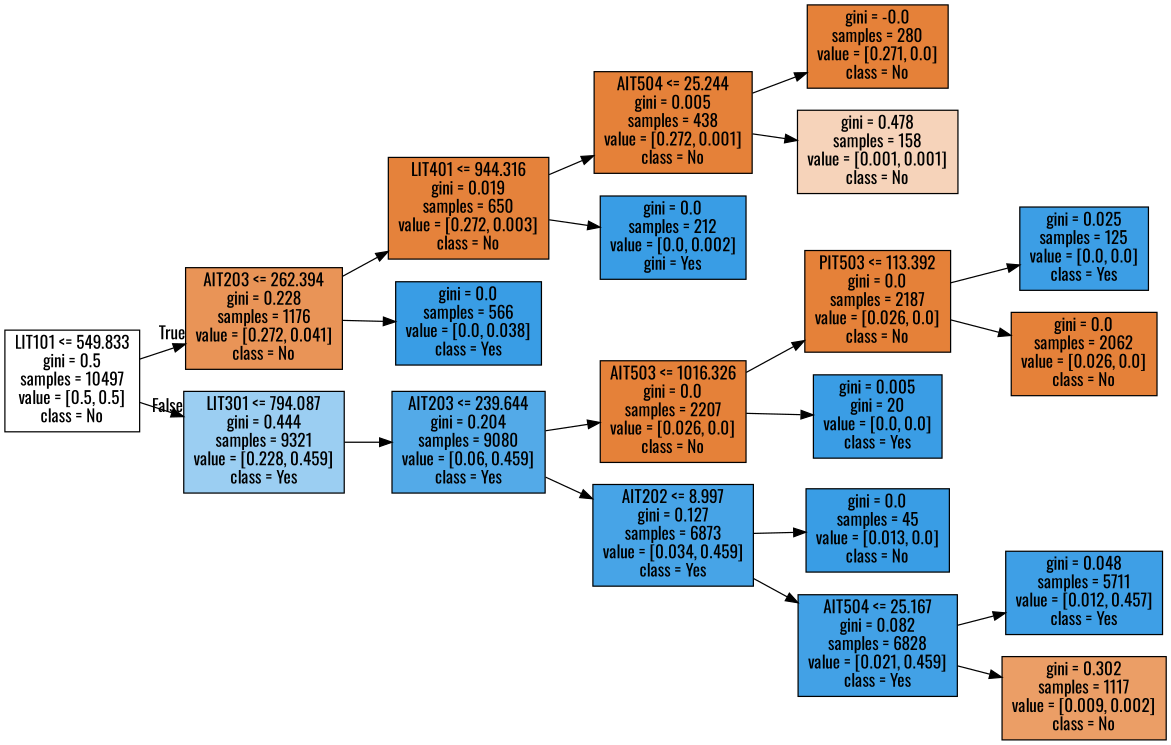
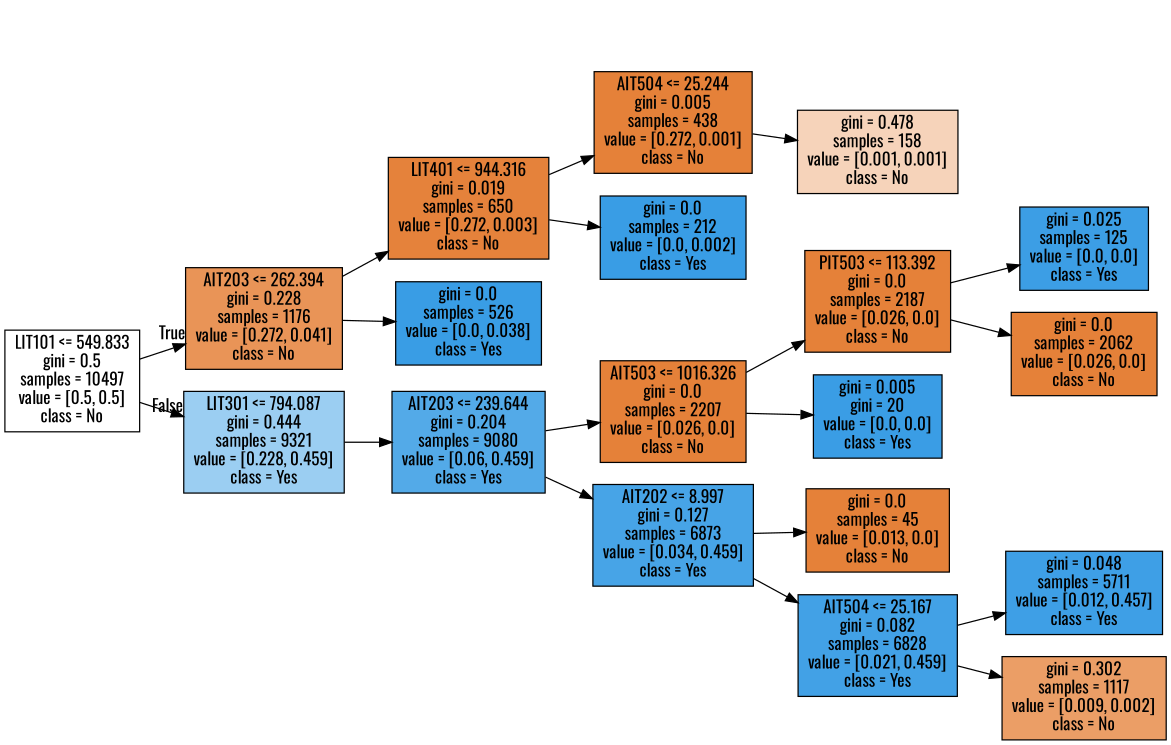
  digraph {
    fontname=Oswald
    rankdir=LR
    node [color=black fillcolor="#e58139" fontname=Oswald shape=box style=filled]
    edge [fontname=Oswald]
    n1 [fillcolor="#ffffff" label="LIT101 <= 549.833\ngini = 0.5\nsamples = 10497\nvalue = [0.5, 0.5]\nclass = No"]
    n2 [fillcolor="#e99457" label="AIT203 <= 262.394\ngini = 0.228\nsamples = 1176\nvalue = [0.272, 0.041]\nclass = No"]
    n3 [fillcolor="#9bcef2" label="LIT301 <= 794.087\ngini = 0.444\nsamples = 9321\nvalue = [0.228, 0.459]\nclass = Yes"]
    n4 [fillcolor="#e5823b" label="LIT401 <= 944.316\ngini = 0.019\nsamples = 650\nvalue = [0.272, 0.003]\nclass = No"]
-   n5 [fillcolor="#399de5" label="gini = 0.0\nsamples = 566\nvalue = [0.0, 0.038]\nclass = Yes"]
+   n5 [fillcolor="#399de5" label="gini = 0.0\nsamples = 526\nvalue = [0.0, 0.038]\nclass = Yes"]
    n6 [fillcolor="#53aae8" label="AIT203 <= 239.644\ngini = 0.204\nsamples = 9080\nvalue = [0.06, 0.459]\nclass = Yes"]
    n7 [label="AIT504 <= 25.244\ngini = 0.005\nsamples = 438\nvalue = [0.272, 0.001]\nclass = No"]
-   n8 [fillcolor="#399de5" label="gini = 0.0\nsamples = 212\nvalue = [0.0, 0.002]\ngini = Yes"]
-   n9 [label="gini = -0.0\nsamples = 280\nvalue = [0.271, 0.0]\nclass = No"]
+   n8 [fillcolor="#399de5" label="gini = 0.0\nsamples = 212\nvalue = [0.0, 0.002]\nclass = Yes"]
    n10 [fillcolor="#f6d3ba" label="gini = 0.478\nsamples = 158\nvalue = [0.001, 0.001]\nclass = No"]
    n11 [label="AIT503 <= 1016.326\ngini = 0.0\nsamples = 2207\nvalue = [0.026, 0.0]\nclass = No"]
    n12 [fillcolor="#47a4e7" label="AIT202 <= 8.997\ngini = 0.127\nsamples = 6873\nvalue = [0.034, 0.459]\nclass = Yes"]
    n13 [label="PIT503 <= 113.392\ngini = 0.0\nsamples = 2187\nvalue = [0.026, 0.0]\nclass = No"]
    n14 [fillcolor="#3a9de5" label="gini = 0.005\ngini = 20\nvalue = [0.0, 0.0]\nclass = Yes"]
-   n15 [fillcolor="#399de5" label="gini = 0.0\nsamples = 45\nvalue = [0.013, 0.0]\nclass = No"]
+   n15 [label="gini = 0.0\nsamples = 45\nvalue = [0.013, 0.0]\nclass = No"]
    n16 [fillcolor="#42a1e6" label="AIT504 <= 25.167\ngini = 0.082\nsamples = 6828\nvalue = [0.021, 0.459]\nclass = Yes"]
    n17 [fillcolor="#3c9ee5" label="gini = 0.025\nsamples = 125\nvalue = [0.0, 0.0]\nclass = Yes"]
    n18 [label="gini = 0.0\nsamples = 2062\nvalue = [0.026, 0.0]\nclass = No"]
    n19 [fillcolor="#3e9fe6" label="gini = 0.048\nsamples = 5711\nvalue = [0.012, 0.457]\nclass = Yes"]
    n20 [fillcolor="#eb9e66" label="gini = 0.302\nsamples = 1117\nvalue = [0.009, 0.002]\nclass = No"]
    n1 -> n2 [headlabel=True labelangle=45 labeldistance=2.5]
    n1 -> n3 [headlabel=False labelangle=-45 labeldistance=2.5]
    n2 -> n4
    n2 -> n5
    n3 -> n6
    n4 -> n7
    n4 -> n8
    n6 -> n11
    n6 -> n12
-   n7 -> n9
    n7 -> n10
    n11 -> n13
    n11 -> n14
    n12 -> n15
    n12 -> n16
    n13 -> n17
    n13 -> n18
    n16 -> n19
    n16 -> n20
  }
